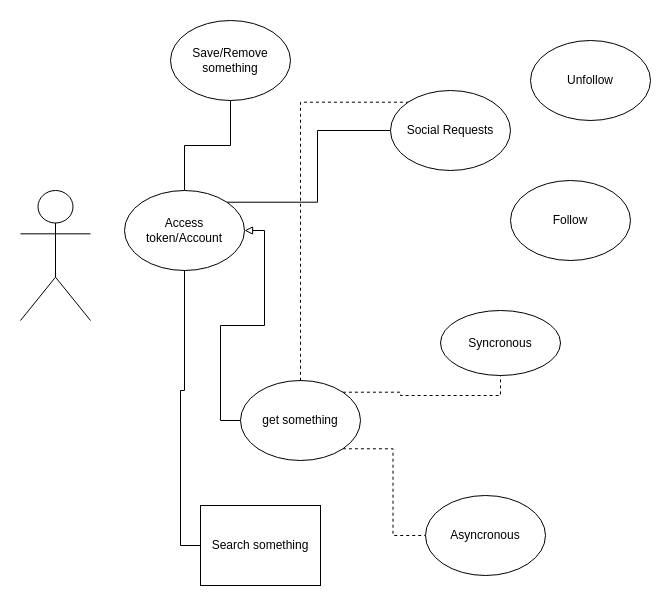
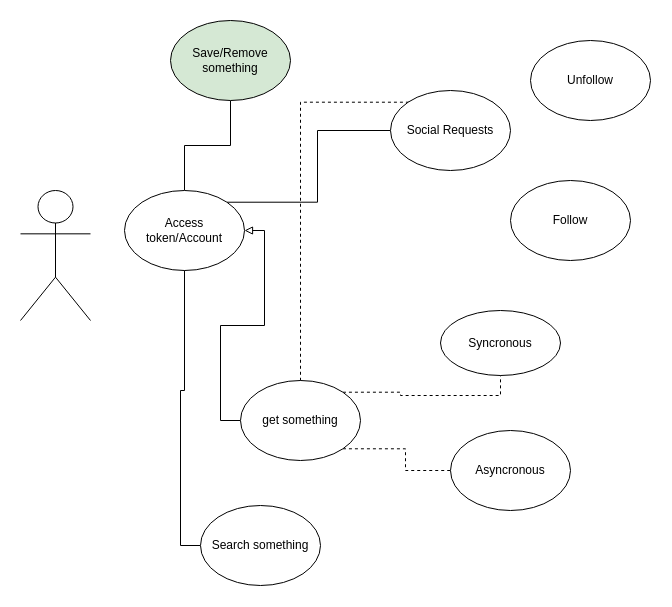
  <mxCell id="0" />
  <mxCell id="1" parent="0" />
  <mxCell id="2" value="" style="shape=umlActor;verticalLabelPosition=bottom;verticalAlign=top;html=1;outlineConnect=0;" vertex="1" parent="1"><mxGeometry x="20" y="190" width="70" height="130" as="geometry" /></mxCell>
  <mxCell id="3" style="edgeStyle=orthogonalEdgeStyle;rounded=0;orthogonalLoop=1;jettySize=auto;html=1;exitX=1;exitY=0;exitDx=0;exitDy=0;entryX=0;entryY=0.5;entryDx=0;entryDy=0;endArrow=none;endFill=0;" edge="1" parent="1" source="5" target="13"><mxGeometry relative="1" as="geometry" /></mxCell>
  <mxCell id="4" style="edgeStyle=orthogonalEdgeStyle;rounded=0;orthogonalLoop=1;jettySize=auto;html=1;exitX=0.5;exitY=0;exitDx=0;exitDy=0;entryX=0.5;entryY=1;entryDx=0;entryDy=0;endArrow=none;endFill=0;" edge="1" parent="1" source="5" target="16"><mxGeometry relative="1" as="geometry"><mxPoint x="220" y="110" as="targetPoint" /></mxGeometry></mxCell>
  <mxCell id="5" value="Access token/Account" style="ellipse;whiteSpace=wrap;html=1;" vertex="1" parent="1"><mxGeometry x="124" y="190" width="120" height="80" as="geometry" /></mxCell>
- <mxCell id="6" value="Asyncronous" style="ellipse;whiteSpace=wrap;html=1;" vertex="1" parent="1"><mxGeometry x="425" y="495" width="120" height="80" as="geometry" /></mxCell>
+ <mxCell id="6" value="Asyncronous" style="ellipse;whiteSpace=wrap;html=1;" vertex="1" parent="1"><mxGeometry x="450" y="430" width="120" height="80" as="geometry" /></mxCell>
  <mxCell id="7" value="Syncronous" style="ellipse;whiteSpace=wrap;html=1;" vertex="1" parent="1"><mxGeometry x="440" y="310" width="120" height="65" as="geometry" /></mxCell>
  <mxCell id="8" style="edgeStyle=orthogonalEdgeStyle;rounded=0;orthogonalLoop=1;jettySize=auto;html=1;exitX=0;exitY=0.5;exitDx=0;exitDy=0;endArrow=block;endFill=0;entryX=1;entryY=0.5;entryDx=0;entryDy=0;" edge="1" parent="1" source="11" target="5"><mxGeometry relative="1" as="geometry"><mxPoint x="100" y="310" as="targetPoint" /></mxGeometry></mxCell>
  <mxCell id="9" style="edgeStyle=orthogonalEdgeStyle;rounded=0;orthogonalLoop=1;jettySize=auto;html=1;exitX=1;exitY=0;exitDx=0;exitDy=0;endArrow=none;endFill=0;dashed=1;" edge="1" parent="1" source="11" target="7"><mxGeometry relative="1" as="geometry" /></mxCell>
  <mxCell id="10" style="edgeStyle=orthogonalEdgeStyle;rounded=0;orthogonalLoop=1;jettySize=auto;html=1;exitX=1;exitY=1;exitDx=0;exitDy=0;entryX=0;entryY=0.5;entryDx=0;entryDy=0;endArrow=none;endFill=0;dashed=1;" edge="1" parent="1" source="11" target="6"><mxGeometry relative="1" as="geometry" /></mxCell>
  <mxCell id="11" value="get something" style="ellipse;whiteSpace=wrap;html=1;" vertex="1" parent="1"><mxGeometry x="240" y="380" width="120" height="80" as="geometry" /></mxCell>
  <mxCell id="12" style="edgeStyle=orthogonalEdgeStyle;rounded=0;orthogonalLoop=1;jettySize=auto;html=1;exitX=1;exitY=0;exitDx=0;exitDy=0;endArrow=none;endFill=0;dashed=1;" edge="1" parent="1" source="13" target="11"><mxGeometry relative="1" as="geometry" /></mxCell>
  <mxCell id="13" value="Social Requests" style="ellipse;whiteSpace=wrap;html=1;" vertex="1" parent="1"><mxGeometry x="390" y="90" width="120" height="80" as="geometry" /></mxCell>
  <mxCell id="14" value="Follow" style="ellipse;whiteSpace=wrap;html=1;" vertex="1" parent="1"><mxGeometry x="510" y="180" width="120" height="80" as="geometry" /></mxCell>
  <mxCell id="15" value="Unfollow" style="ellipse;whiteSpace=wrap;html=1;" vertex="1" parent="1"><mxGeometry x="530" y="40" width="120" height="80" as="geometry" /></mxCell>
- <mxCell id="16" value="Save/Remove something" style="ellipse;whiteSpace=wrap;html=1;" vertex="1" parent="1"><mxGeometry x="170" y="20" width="120" height="80" as="geometry" /></mxCell>
+ <mxCell id="16" value="Save/Remove something" style="ellipse;whiteSpace=wrap;html=1;fillColor=#d5e8d4;" vertex="1" parent="1"><mxGeometry x="170" y="20" width="120" height="80" as="geometry" /></mxCell>
  <mxCell id="17" style="edgeStyle=orthogonalEdgeStyle;rounded=0;orthogonalLoop=1;jettySize=auto;html=1;exitX=0;exitY=0.5;exitDx=0;exitDy=0;endArrow=none;endFill=0;" edge="1" parent="1" source="18" target="5"><mxGeometry relative="1" as="geometry"><Array as="points"><mxPoint x="180" y="545" /><mxPoint x="180" y="390" /><mxPoint x="184" y="390" /></Array></mxGeometry></mxCell>
- <mxCell id="18" value="Search something" style="whiteSpace=wrap;html=1;rounded=0;" vertex="1" parent="1"><mxGeometry x="200" y="505" width="120" height="80" as="geometry" /></mxCell>
+ <mxCell id="18" value="Search something" style="ellipse;whiteSpace=wrap;html=1;" vertex="1" parent="1"><mxGeometry x="200" y="505" width="120" height="80" as="geometry" /></mxCell>
